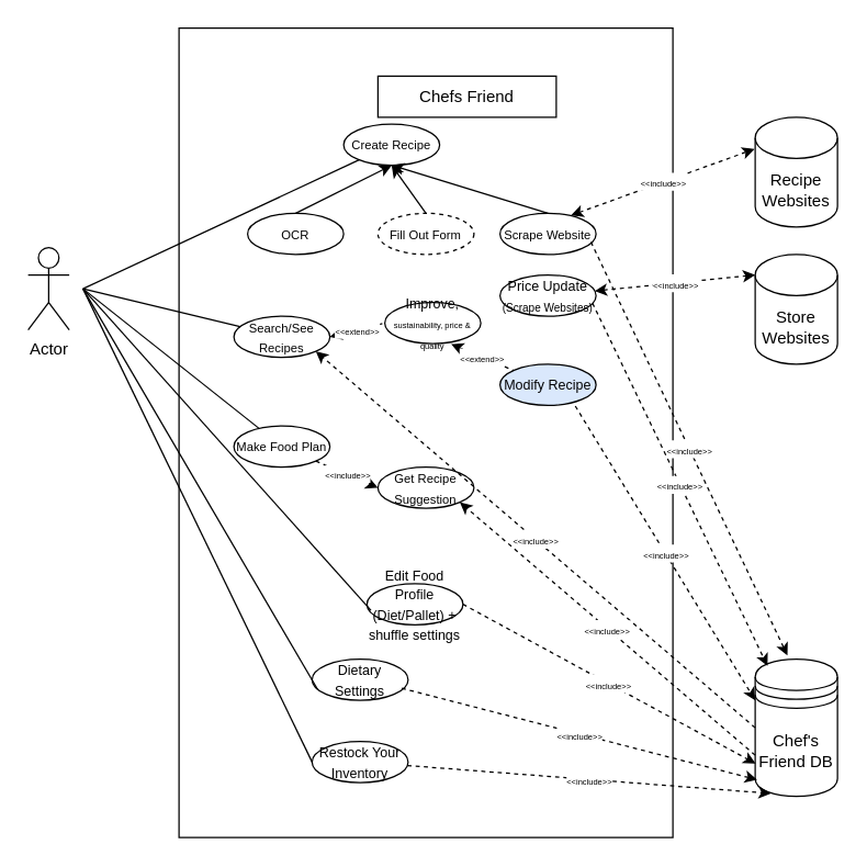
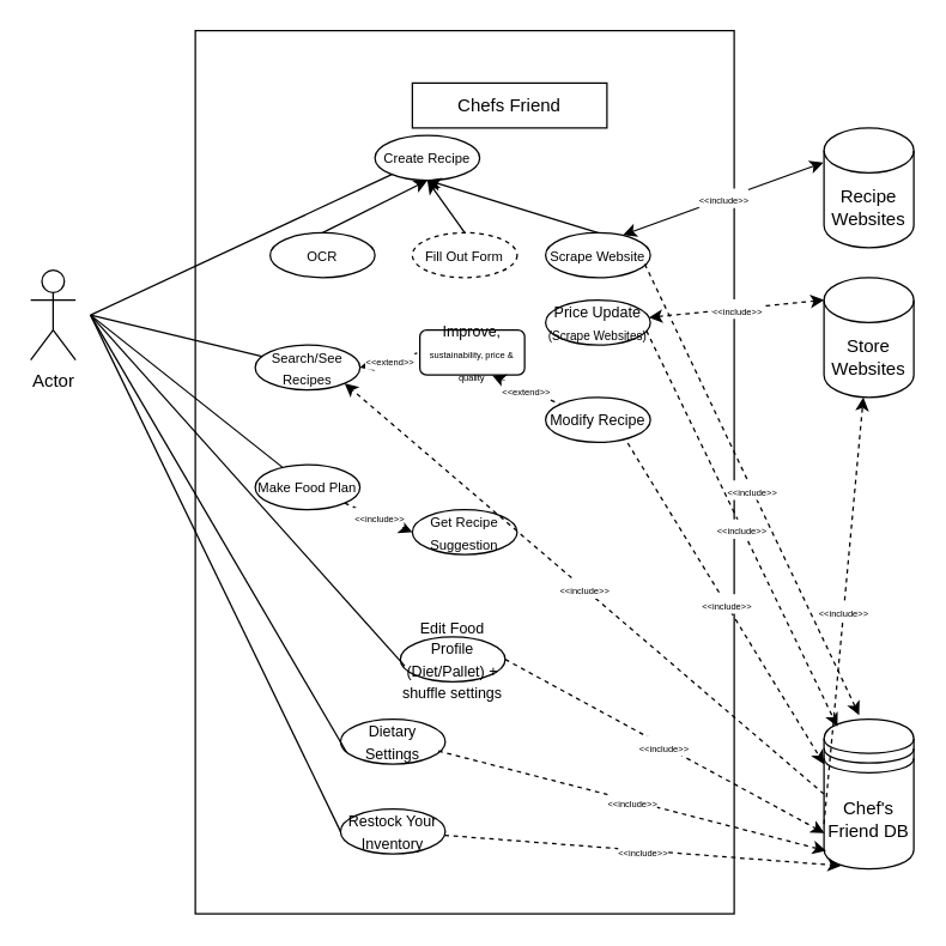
  <mxCell id="0" />
  <mxCell id="1" parent="0" />
  <mxCell id="2" value="Actor" style="shape=umlActor;verticalLabelPosition=bottom;verticalAlign=top;html=1;outlineConnect=0;" parent="1" vertex="1"><mxGeometry x="20" y="180" width="30" height="60" as="geometry" /></mxCell>
  <mxCell id="3" value="" style="rounded=0;whiteSpace=wrap;html=1;" parent="1" vertex="1"><mxGeometry x="130" y="20" width="360" height="590" as="geometry" /></mxCell>
  <mxCell id="4" value="" style="rounded=0;whiteSpace=wrap;html=1;" parent="1" vertex="1"><mxGeometry x="275" y="55" width="130" height="30" as="geometry" /></mxCell>
  <mxCell id="5" value="Chefs Friend" style="text;html=1;strokeColor=none;fillColor=none;align=center;verticalAlign=middle;whiteSpace=wrap;rounded=0;" parent="1" vertex="1"><mxGeometry x="297" y="60" width="86" height="20" as="geometry" /></mxCell>
  <mxCell id="6" value="&lt;font style=&quot;font-size: 9px&quot;&gt;Create Recipe&lt;/font&gt;" style="ellipse;whiteSpace=wrap;html=1;" parent="1" vertex="1"><mxGeometry x="250" y="90" width="70" height="30" as="geometry" /></mxCell>
  <mxCell id="7" value="" style="endArrow=none;html=1;" parent="1" target="6" edge="1"><mxGeometry width="50" height="50" relative="1" as="geometry"><mxPoint x="60" y="210" as="sourcePoint" /><mxPoint x="130" y="160" as="targetPoint" /></mxGeometry></mxCell>
  <mxCell id="8" value="Chef's Friend DB" style="shape=datastore;whiteSpace=wrap;html=1;" parent="1" vertex="1"><mxGeometry x="550" y="480" width="60" height="100" as="geometry" /></mxCell>
  <mxCell id="9" value="&lt;font style=&quot;font-size: 9px&quot;&gt;Fill Out Form&lt;/font&gt;" style="ellipse;whiteSpace=wrap;html=1;dashed=1;" parent="1" vertex="1"><mxGeometry x="275" y="155" width="70" height="30" as="geometry" /></mxCell>
  <mxCell id="10" value="&lt;font style=&quot;font-size: 9px&quot;&gt;Scrape Website&lt;/font&gt;" style="ellipse;whiteSpace=wrap;html=1;" parent="1" vertex="1"><mxGeometry x="364" y="155" width="70" height="30" as="geometry" /></mxCell>
  <mxCell id="11" value="&lt;font style=&quot;font-size: 9px&quot;&gt;OCR&lt;/font&gt;" style="ellipse;whiteSpace=wrap;html=1;" parent="1" vertex="1"><mxGeometry x="180" y="155" width="70" height="30" as="geometry" /></mxCell>
  <mxCell id="12" value="" style="endArrow=classic;html=1;entryX=0.5;entryY=1;entryDx=0;entryDy=0;exitX=0.5;exitY=0;exitDx=0;exitDy=0;" parent="1" source="11" target="6" edge="1"><mxGeometry width="50" height="50" relative="1" as="geometry"><mxPoint x="340" y="600" as="sourcePoint" /><mxPoint x="390" y="550" as="targetPoint" /></mxGeometry></mxCell>
  <mxCell id="13" value="" style="endArrow=classic;html=1;entryX=0.5;entryY=1;entryDx=0;entryDy=0;exitX=0.5;exitY=0;exitDx=0;exitDy=0;" parent="1" source="10" target="6" edge="1"><mxGeometry width="50" height="50" relative="1" as="geometry"><mxPoint x="340" y="600" as="sourcePoint" /><mxPoint x="390" y="550" as="targetPoint" /></mxGeometry></mxCell>
  <mxCell id="14" value="" style="endArrow=classic;html=1;entryX=0.5;entryY=1;entryDx=0;entryDy=0;exitX=0.5;exitY=0;exitDx=0;exitDy=0;" parent="1" source="9" target="6" edge="1"><mxGeometry width="50" height="50" relative="1" as="geometry"><mxPoint x="340" y="600" as="sourcePoint" /><mxPoint x="390" y="550" as="targetPoint" /></mxGeometry></mxCell>
  <mxCell id="15" value="&lt;font style=&quot;font-size: 9px&quot;&gt;Search/See Recipes&lt;/font&gt;" style="ellipse;whiteSpace=wrap;html=1;" parent="1" vertex="1"><mxGeometry x="170" y="230" width="70" height="30" as="geometry" /></mxCell>
  <mxCell id="16" value="" style="endArrow=none;html=1;" parent="1" target="15" edge="1"><mxGeometry width="50" height="50" relative="1" as="geometry"><mxPoint x="60" y="210" as="sourcePoint" /><mxPoint x="219.551" y="145.298" as="targetPoint" /><Array as="points" /></mxGeometry></mxCell>
  <mxCell id="17" value="" style="endArrow=none;html=1;" parent="1" target="18" edge="1"><mxGeometry width="50" height="50" relative="1" as="geometry"><mxPoint x="60" y="210" as="sourcePoint" /><mxPoint x="219.551" y="185.298" as="targetPoint" /><Array as="points" /></mxGeometry></mxCell>
  <mxCell id="18" value="&lt;font style=&quot;font-size: 9px&quot;&gt;Make Food Plan&lt;/font&gt;" style="ellipse;whiteSpace=wrap;html=1;" parent="1" vertex="1"><mxGeometry x="170" y="310" width="70" height="30" as="geometry" /></mxCell>
  <mxCell id="19" value="&lt;font style=&quot;font-size: 9px&quot;&gt;Get Recipe Suggestion&lt;/font&gt;" style="ellipse;whiteSpace=wrap;html=1;" parent="1" vertex="1"><mxGeometry x="275" y="340" width="70" height="30" as="geometry" /></mxCell>
  <mxCell id="20" value="&lt;font size=&quot;1&quot;&gt;Edit Food Profile (Diet/Pallet) + shuffle settings&lt;/font&gt;" style="ellipse;whiteSpace=wrap;html=1;" parent="1" vertex="1"><mxGeometry x="267" y="425" width="70" height="30" as="geometry" /></mxCell>
  <mxCell id="21" value="&lt;font size=&quot;1&quot;&gt;Dietary Settings&lt;/font&gt;&lt;span style=&quot;color: rgba(0 , 0 , 0 , 0) ; font-family: monospace ; font-size: 0px&quot;&gt;%3CmxGraphModel%3E%3Croot%3E%3CmxCell%20id%3D%220%22%2F%3E%3CmxCell%20id%3D%221%22%20parent%3D%220%22%2F%3E%3CmxCell%20id%3D%222%22%20value%3D%22%26lt%3Bfont%20size%3D%26quot%3B1%26quot%3B%26gt%3BEdit%20Food%20Profile%20(Diet%2FPallet)%20%2B%20shuffle%20settings%26lt%3B%2Ffont%26gt%3B%22%20style%3D%22ellipse%3BwhiteSpace%3Dwrap%3Bhtml%3D1%3B%22%20vertex%3D%221%22%20parent%3D%221%22%3E%3CmxGeometry%20x%3D%22277%22%20y%3D%22350%22%20width%3D%2270%22%20height%3D%2230%22%20as%3D%22geometry%22%2F%3E%3C%2FmxCell%3E%3C%2Froot%3E%3C%2FmxGraphModel%3E&lt;/span&gt;" style="ellipse;whiteSpace=wrap;html=1;" parent="1" vertex="1"><mxGeometry x="227" y="480" width="70" height="30" as="geometry" /></mxCell>
  <mxCell id="22" value="&lt;font size=&quot;1&quot;&gt;Restock Your Inventory&lt;/font&gt;" style="ellipse;whiteSpace=wrap;html=1;" parent="1" vertex="1"><mxGeometry x="227" y="540" width="70" height="30" as="geometry" /></mxCell>
  <mxCell id="23" value="&lt;font size=&quot;1&quot;&gt;Price Update&lt;/font&gt;&lt;font style=&quot;font-size: 8px&quot;&gt;&lt;br&gt;(Scrape Websites)&lt;/font&gt;" style="ellipse;whiteSpace=wrap;html=1;" vertex="1" parent="1"><mxGeometry x="364" y="200" width="70" height="30" as="geometry" /></mxCell>
- <mxCell id="24" value="&lt;font size=&quot;1&quot;&gt;Improve, &lt;/font&gt;&lt;font style=&quot;font-size: 6px&quot;&gt;sustainability, price &amp;amp; quality&lt;/font&gt;" style="ellipse;whiteSpace=wrap;html=1;" vertex="1" parent="1"><mxGeometry x="280" y="220" width="70" height="30" as="geometry" /></mxCell>
+ <mxCell id="24" value="&lt;font size=&quot;1&quot;&gt;Improve, &lt;/font&gt;&lt;font style=&quot;font-size: 6px&quot;&gt;sustainability, price &amp;amp; quality&lt;/font&gt;" style="whiteSpace=wrap;html=1;rounded=1;" vertex="1" parent="1"><mxGeometry x="280" y="220" width="70" height="30" as="geometry" /></mxCell>
  <mxCell id="25" value="&lt;font style=&quot;font-size: 6px&quot;&gt;&amp;lt;&amp;lt;include&amp;gt;&amp;gt;&lt;/font&gt;" style="endArrow=classic;dashed=1;html=1;entryX=0;entryY=0.5;entryDx=0;entryDy=0;startArrow=none;startFill=0;endFill=1;exitX=1;exitY=1;exitDx=0;exitDy=0;" edge="1" parent="1" source="18" target="19"><mxGeometry width="50" height="50" relative="1" as="geometry"><mxPoint x="269.623" y="567.804" as="sourcePoint" /><mxPoint x="352.28" y="562.21" as="targetPoint" /></mxGeometry></mxCell>
  <mxCell id="26" value="Store Websites" style="shape=cylinder3;whiteSpace=wrap;html=1;boundedLbl=1;backgroundOutline=1;size=15;" vertex="1" parent="1"><mxGeometry x="550" y="185" width="60" height="80" as="geometry" /></mxCell>
  <mxCell id="27" value="Recipe Websites" style="shape=cylinder3;whiteSpace=wrap;html=1;boundedLbl=1;backgroundOutline=1;size=15;" vertex="1" parent="1"><mxGeometry x="550" y="85" width="60" height="80" as="geometry" /></mxCell>
- <mxCell id="28" value="&lt;font style=&quot;font-size: 6px&quot;&gt;&amp;lt;&amp;lt;include&amp;gt;&amp;gt;&lt;/font&gt;" style="endArrow=classic;dashed=1;html=1;entryX=-0.008;entryY=0.289;entryDx=0;entryDy=0;entryPerimeter=0;startArrow=classic;startFill=1;endFill=1;exitX=0.74;exitY=0.049;exitDx=0;exitDy=0;exitPerimeter=0;" edge="1" parent="1" source="10" target="27"><mxGeometry width="50" height="50" relative="1" as="geometry"><mxPoint x="269.623" y="567.804" as="sourcePoint" /><mxPoint x="352.28" y="562.21" as="targetPoint" /></mxGeometry></mxCell>
+ <mxCell id="28" value="&lt;font style=&quot;font-size: 6px&quot;&gt;&amp;lt;&amp;lt;include&amp;gt;&amp;gt;&lt;/font&gt;" style="endArrow=classic;dashed=0;html=1;entryX=-0.008;entryY=0.289;entryDx=0;entryDy=0;entryPerimeter=0;startArrow=classic;startFill=1;endFill=1;exitX=0.74;exitY=0.049;exitDx=0;exitDy=0;exitPerimeter=0;" edge="1" parent="1" source="10" target="27"><mxGeometry width="50" height="50" relative="1" as="geometry"><mxPoint x="269.623" y="567.804" as="sourcePoint" /><mxPoint x="352.28" y="562.21" as="targetPoint" /></mxGeometry></mxCell>
  <mxCell id="29" value="&lt;font style=&quot;font-size: 6px&quot;&gt;&amp;lt;&amp;lt;include&amp;gt;&amp;gt;&lt;/font&gt;" style="endArrow=classic;dashed=1;html=1;entryX=0.392;entryY=-0.027;entryDx=0;entryDy=0;entryPerimeter=0;startArrow=none;startFill=0;endFill=1;exitX=0.947;exitY=0.697;exitDx=0;exitDy=0;exitPerimeter=0;" edge="1" parent="1" source="10" target="8"><mxGeometry width="50" height="50" relative="1" as="geometry"><mxPoint x="279.623" y="577.804" as="sourcePoint" /><mxPoint x="362.28" y="572.21" as="targetPoint" /></mxGeometry></mxCell>
  <mxCell id="30" value="&lt;font style=&quot;font-size: 6px&quot;&gt;&amp;lt;&amp;lt;include&amp;gt;&amp;gt;&lt;/font&gt;" style="endArrow=classic;dashed=1;html=1;entryX=0;entryY=0;entryDx=0;entryDy=15;entryPerimeter=0;startArrow=classic;startFill=1;endFill=1;" edge="1" parent="1" source="23" target="26"><mxGeometry width="50" height="50" relative="1" as="geometry"><mxPoint x="425.8" y="166.47" as="sourcePoint" /><mxPoint x="559.52" y="118.12" as="targetPoint" /></mxGeometry></mxCell>
  <mxCell id="31" value="&lt;font style=&quot;font-size: 6px&quot;&gt;&amp;lt;&amp;lt;include&amp;gt;&amp;gt;&lt;/font&gt;" style="endArrow=classic;dashed=1;html=1;entryX=0.15;entryY=0.05;entryDx=0;entryDy=0;entryPerimeter=0;startArrow=none;startFill=0;endFill=1;exitX=0.963;exitY=0.683;exitDx=0;exitDy=0;exitPerimeter=0;" edge="1" parent="1" source="23" target="8"><mxGeometry width="50" height="50" relative="1" as="geometry"><mxPoint x="440.29" y="185.91" as="sourcePoint" /><mxPoint x="583.52" y="488.38" as="targetPoint" /></mxGeometry></mxCell>
  <mxCell id="32" value="&lt;font style=&quot;font-size: 6px&quot;&gt;&amp;lt;&amp;lt;extend&amp;gt;&amp;gt;&lt;/font&gt;" style="endArrow=none;dashed=1;html=1;exitX=1;exitY=0.5;exitDx=0;exitDy=0;startArrow=classic;startFill=1;entryX=0;entryY=0.5;entryDx=0;entryDy=0;" edge="1" parent="1" source="15" target="24"><mxGeometry width="50" height="50" relative="1" as="geometry"><mxPoint x="270" y="570" as="sourcePoint" /><mxPoint x="357.602" y="595.999" as="targetPoint" /></mxGeometry></mxCell>
- <mxCell id="33" value="&lt;font size=&quot;1&quot;&gt;Modify Recipe&lt;/font&gt;" style="ellipse;whiteSpace=wrap;html=1;fillColor=#dae8fc;" vertex="1" parent="1"><mxGeometry x="364" y="265" width="70" height="30" as="geometry" /></mxCell>
+ <mxCell id="33" value="&lt;font size=&quot;1&quot;&gt;Modify Recipe&lt;/font&gt;" style="ellipse;whiteSpace=wrap;html=1;" vertex="1" parent="1"><mxGeometry x="364" y="265" width="70" height="30" as="geometry" /></mxCell>
  <mxCell id="34" value="&lt;font style=&quot;font-size: 6px&quot;&gt;&amp;lt;&amp;lt;extend&amp;gt;&amp;gt;&lt;/font&gt;" style="endArrow=none;dashed=1;html=1;exitX=0.691;exitY=1.013;exitDx=0;exitDy=0;startArrow=classic;startFill=1;exitPerimeter=0;" edge="1" parent="1" source="24" target="33"><mxGeometry width="50" height="50" relative="1" as="geometry"><mxPoint x="250" y="225" as="sourcePoint" /><mxPoint x="270" y="225" as="targetPoint" /></mxGeometry></mxCell>
  <mxCell id="35" value="&lt;font style=&quot;font-size: 6px&quot;&gt;&amp;lt;&amp;lt;include&amp;gt;&amp;gt;&lt;/font&gt;" style="endArrow=classic;dashed=1;html=1;entryX=0;entryY=0.3;entryDx=0;entryDy=0;startArrow=none;startFill=0;endFill=1;exitX=0.784;exitY=1.017;exitDx=0;exitDy=0;exitPerimeter=0;" edge="1" parent="1" source="33" target="8"><mxGeometry width="50" height="50" relative="1" as="geometry"><mxPoint x="441.41" y="230.49" as="sourcePoint" /><mxPoint x="569" y="493" as="targetPoint" /></mxGeometry></mxCell>
  <mxCell id="36" value="&lt;font style=&quot;font-size: 6px&quot;&gt;&amp;lt;&amp;lt;include&amp;gt;&amp;gt;&lt;/font&gt;" style="endArrow=classic;dashed=1;html=1;entryX=1;entryY=1;entryDx=0;entryDy=0;startArrow=none;startFill=0;endFill=1;exitX=0;exitY=0.5;exitDx=0;exitDy=0;" edge="1" parent="1" source="8" target="15"><mxGeometry width="50" height="50" relative="1" as="geometry"><mxPoint x="428.88" y="305.51" as="sourcePoint" /><mxPoint x="560" y="508" as="targetPoint" /></mxGeometry></mxCell>
  <mxCell id="37" value="" style="endArrow=none;html=1;entryX=0.041;entryY=0.648;entryDx=0;entryDy=0;entryPerimeter=0;" edge="1" parent="1" target="20"><mxGeometry width="50" height="50" relative="1" as="geometry"><mxPoint x="60" y="210" as="sourcePoint" /><mxPoint x="198.383" y="321.798" as="targetPoint" /><Array as="points" /></mxGeometry></mxCell>
  <mxCell id="38" value="" style="endArrow=none;html=1;entryX=0.058;entryY=0.737;entryDx=0;entryDy=0;entryPerimeter=0;" edge="1" parent="1" target="21"><mxGeometry width="50" height="50" relative="1" as="geometry"><mxPoint x="60" y="210" as="sourcePoint" /><mxPoint x="239.87" y="419.44" as="targetPoint" /><Array as="points" /></mxGeometry></mxCell>
  <mxCell id="39" value="" style="endArrow=none;html=1;entryX=0;entryY=0.5;entryDx=0;entryDy=0;" edge="1" parent="1" target="22"><mxGeometry width="50" height="50" relative="1" as="geometry"><mxPoint x="60" y="210" as="sourcePoint" /><mxPoint x="249.87" y="429.44" as="targetPoint" /><Array as="points" /></mxGeometry></mxCell>
- <mxCell id="40" value="&lt;font style=&quot;font-size: 6px&quot;&gt;&amp;lt;&amp;lt;include&amp;gt;&amp;gt;&lt;/font&gt;" style="endArrow=classic;dashed=1;html=1;entryX=1;entryY=1;entryDx=0;entryDy=0;startArrow=none;startFill=0;endFill=1;exitX=0;exitY=0.7;exitDx=0;exitDy=0;" edge="1" parent="1" source="8" target="19"><mxGeometry width="50" height="50" relative="1" as="geometry"><mxPoint x="560" y="520" as="sourcePoint" /><mxPoint x="239.816" y="235.578" as="targetPoint" /></mxGeometry></mxCell>
+ <mxCell id="40" value="&lt;font style=&quot;font-size: 6px&quot;&gt;&amp;lt;&amp;lt;include&amp;gt;&amp;gt;&lt;/font&gt;" style="endArrow=classic;dashed=1;html=1;startArrow=none;startFill=0;endFill=1;exitX=0;exitY=0.7;exitDx=0;exitDy=0;" edge="1" parent="1" source="8" target="26"><mxGeometry width="50" height="50" relative="1" as="geometry"><mxPoint x="560" y="520" as="sourcePoint" /><mxPoint x="239.816" y="235.578" as="targetPoint" /></mxGeometry></mxCell>
  <mxCell id="41" value="&lt;font style=&quot;font-size: 6px&quot;&gt;&amp;lt;&amp;lt;include&amp;gt;&amp;gt;&lt;/font&gt;" style="endArrow=classic;dashed=1;html=1;entryX=0.005;entryY=0.761;entryDx=0;entryDy=0;startArrow=none;startFill=0;endFill=1;exitX=1;exitY=0.5;exitDx=0;exitDy=0;entryPerimeter=0;" edge="1" parent="1" source="20" target="8"><mxGeometry width="50" height="50" relative="1" as="geometry"><mxPoint x="560" y="532" as="sourcePoint" /><mxPoint x="344.816" y="375.578" as="targetPoint" /></mxGeometry></mxCell>
  <mxCell id="42" value="&lt;font style=&quot;font-size: 6px&quot;&gt;&amp;lt;&amp;lt;include&amp;gt;&amp;gt;&lt;/font&gt;" style="endArrow=classic;dashed=1;html=1;entryX=0.024;entryY=0.879;entryDx=0;entryDy=0;startArrow=none;startFill=0;endFill=1;entryPerimeter=0;exitX=0.934;exitY=0.708;exitDx=0;exitDy=0;exitPerimeter=0;" edge="1" parent="1" source="21" target="8"><mxGeometry width="50" height="50" relative="1" as="geometry"><mxPoint x="307" y="415" as="sourcePoint" /><mxPoint x="560.66" y="541.36" as="targetPoint" /></mxGeometry></mxCell>
  <mxCell id="43" value="&lt;font style=&quot;font-size: 6px&quot;&gt;&amp;lt;&amp;lt;include&amp;gt;&amp;gt;&lt;/font&gt;" style="endArrow=classic;dashed=1;html=1;entryX=0.024;entryY=0.879;entryDx=0;entryDy=0;startArrow=none;startFill=0;endFill=1;entryPerimeter=0;" edge="1" parent="1" source="22"><mxGeometry width="50" height="50" relative="1" as="geometry"><mxPoint x="302.38" y="511.24" as="sourcePoint" /><mxPoint x="561.44" y="577.9" as="targetPoint" /></mxGeometry></mxCell>
